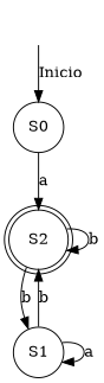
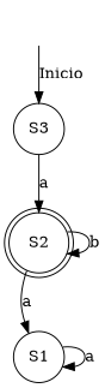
  digraph {
    rankdir=TB
    node [shape=circle]
-   n1 [label=S0]
+   n1 [label=S3]
    n2 [label=S2 shape=doublecircle]
    n3 [label=S1]
    vacio [shape=none style=invisible]
    n1 -> n2 [label=a]
    n2 -> n2 [label=b]
-   n2 -> n3 [label=b]
-   n3 -> n2 [label=b]
+   n2 -> n3 [label=a]
    n3 -> n3 [label=a]
    vacio -> n1 [label=Inicio]
  }
